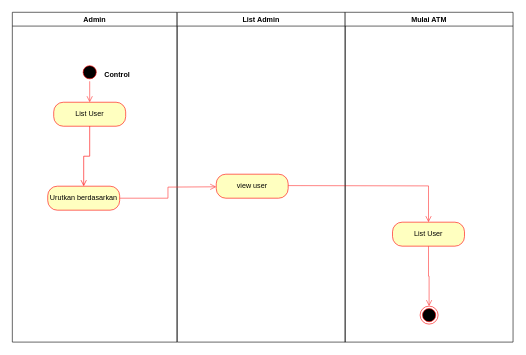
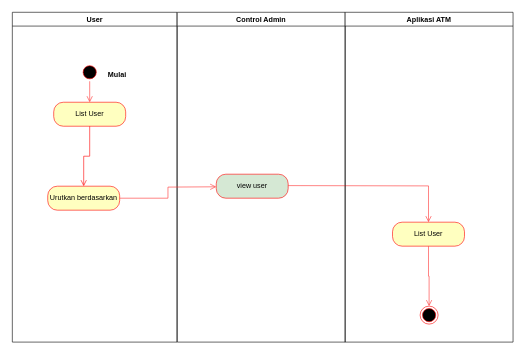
  <mxCell id="0" />
  <mxCell id="1" parent="0" />
- <mxCell id="2" value="Admin" style="swimlane;whiteSpace=wrap" vertex="1" parent="1"><mxGeometry x="20" y="20" width="274.5" height="550" as="geometry" /></mxCell>
+ <mxCell id="2" value="User" style="swimlane;whiteSpace=wrap" vertex="1" parent="1"><mxGeometry x="20" y="20" width="274.5" height="550" as="geometry" /></mxCell>
  <mxCell id="3" style="edgeStyle=orthogonalEdgeStyle;rounded=0;orthogonalLoop=1;jettySize=auto;html=1;exitX=0.5;exitY=1;exitDx=0;exitDy=0;entryX=0.5;entryY=0;entryDx=0;entryDy=0;strokeColor=#FF3333;endArrow=open;endFill=0;endSize=8;" edge="1" parent="2" source="4" target="6"><mxGeometry relative="1" as="geometry" /></mxCell>
  <mxCell id="4" value="" style="ellipse;shape=startState;fillColor=#000000;strokeColor=#ff0000;" vertex="1" parent="2"><mxGeometry x="114" y="85" width="30" height="30" as="geometry" /></mxCell>
- <mxCell id="5" value="Control" style="text;align=center;fontStyle=1;verticalAlign=middle;spacingLeft=3;spacingRight=3;strokeColor=none;rotatable=0;points=[[0,0.5],[1,0.5]];portConstraint=eastwest;" vertex="1" parent="2"><mxGeometry x="135.07" y="90" width="80" height="26" as="geometry" /></mxCell>
+ <mxCell id="5" value="Mulai" style="text;align=center;fontStyle=1;verticalAlign=middle;spacingLeft=3;spacingRight=3;strokeColor=none;rotatable=0;points=[[0,0.5],[1,0.5]];portConstraint=eastwest;" vertex="1" parent="2"><mxGeometry x="135.07" y="90" width="80" height="26" as="geometry" /></mxCell>
  <mxCell id="6" value="List User" style="rounded=1;whiteSpace=wrap;html=1;arcSize=40;fontColor=#000000;fillColor=#ffffc0;strokeColor=#ff0000;" vertex="1" parent="2"><mxGeometry x="69" y="150" width="120" height="40" as="geometry" /></mxCell>
  <mxCell id="7" value="" style="edgeStyle=orthogonalEdgeStyle;html=1;verticalAlign=bottom;endArrow=open;endSize=8;strokeColor=#ff0000;rounded=0;entryX=0.5;entryY=0;entryDx=0;entryDy=0;" edge="1" parent="2" source="6" target="8"><mxGeometry relative="1" as="geometry"><mxPoint x="129" y="300" as="targetPoint" /></mxGeometry></mxCell>
  <mxCell id="8" value="Urutkan berdasarkan" style="rounded=1;whiteSpace=wrap;html=1;arcSize=40;fontColor=#000000;fillColor=#ffffc0;strokeColor=#ff0000;" vertex="1" parent="2"><mxGeometry x="59" y="290" width="120" height="40" as="geometry" /></mxCell>
- <mxCell id="9" value="List Admin" style="swimlane;whiteSpace=wrap" vertex="1" parent="1"><mxGeometry x="295" y="20" width="280" height="550" as="geometry" /></mxCell>
- <mxCell id="10" value="view user" style="rounded=1;whiteSpace=wrap;html=1;arcSize=40;fontColor=#000000;fillColor=#ffffc0;strokeColor=#ff0000;strokeWidth=1;" vertex="1" parent="9"><mxGeometry x="65" y="270" width="120" height="40" as="geometry" /></mxCell>
+ <mxCell id="9" value="Control Admin" style="swimlane;whiteSpace=wrap" vertex="1" parent="1"><mxGeometry x="295" y="20" width="280" height="550" as="geometry" /></mxCell>
+ <mxCell id="10" value="view user" style="rounded=1;whiteSpace=wrap;html=1;arcSize=40;fontColor=#000000;fillColor=#d5e8d4;strokeColor=#ff0000;strokeWidth=1;" vertex="1" parent="9"><mxGeometry x="65" y="270" width="120" height="40" as="geometry" /></mxCell>
  <mxCell id="11" style="edgeStyle=orthogonalEdgeStyle;rounded=0;orthogonalLoop=1;jettySize=auto;html=1;exitX=1;exitY=0.5;exitDx=0;exitDy=0;entryX=0.5;entryY=0;entryDx=0;entryDy=0;strokeColor=#FF3333;endArrow=open;endFill=0;endSize=8;" edge="1" parent="9" target="15"><mxGeometry relative="1" as="geometry"><mxPoint x="185" y="289" as="sourcePoint" /><mxPoint x="336" y="290" as="targetPoint" /></mxGeometry></mxCell>
- <mxCell id="12" value="Mulai ATM" style="swimlane;whiteSpace=wrap" vertex="1" parent="1"><mxGeometry x="575" y="20" width="280" height="550" as="geometry" /></mxCell>
+ <mxCell id="12" value="Aplikasi ATM" style="swimlane;whiteSpace=wrap" vertex="1" parent="1"><mxGeometry x="575" y="20" width="280" height="550" as="geometry" /></mxCell>
  <mxCell id="13" value="" style="ellipse;html=1;shape=endState;fillColor=#000000;strokeColor=#ff0000;strokeWidth=1;" vertex="1" parent="12"><mxGeometry x="125" y="490" width="30" height="30" as="geometry" /></mxCell>
  <mxCell id="14" style="edgeStyle=orthogonalEdgeStyle;rounded=0;orthogonalLoop=1;jettySize=auto;html=1;exitX=0.5;exitY=1;exitDx=0;exitDy=0;entryX=0.5;entryY=0;entryDx=0;entryDy=0;strokeColor=#FF3333;strokeWidth=1;endArrow=open;endFill=0;endSize=8;" edge="1" parent="12" source="15" target="13"><mxGeometry relative="1" as="geometry" /></mxCell>
  <mxCell id="15" value="List User" style="rounded=1;whiteSpace=wrap;html=1;arcSize=40;fontColor=#000000;fillColor=#ffffc0;strokeColor=#ff0000;strokeWidth=1;" vertex="1" parent="12"><mxGeometry x="79" y="350" width="120" height="40" as="geometry" /></mxCell>
  <mxCell id="16" style="edgeStyle=orthogonalEdgeStyle;rounded=0;orthogonalLoop=1;jettySize=auto;html=1;exitX=1;exitY=0.5;exitDx=0;exitDy=0;entryX=0;entryY=0.5;entryDx=0;entryDy=0;strokeColor=#FF3333;endArrow=open;endFill=0;endSize=8;" edge="1" parent="1" source="8"><mxGeometry relative="1" as="geometry"><mxPoint x="360" y="311" as="targetPoint" /></mxGeometry></mxCell>
